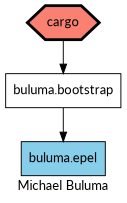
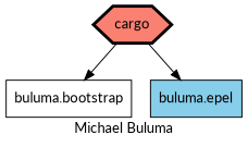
  digraph {
    fontname=Lato
    label="Michael Buluma"
    node [fontname=Lato shape=box style=filled]
    edge [fontname=Lato]
    cargo [fillcolor=salmon penwidth=3 shape=hexagon]
    "buluma.bootstrap" [fillcolor=white]
    "buluma.epel" [fillcolor=skyblue]
    cargo -> "buluma.bootstrap"
-   "buluma.bootstrap" -> "buluma.epel"
+   cargo -> "buluma.epel"
  }
